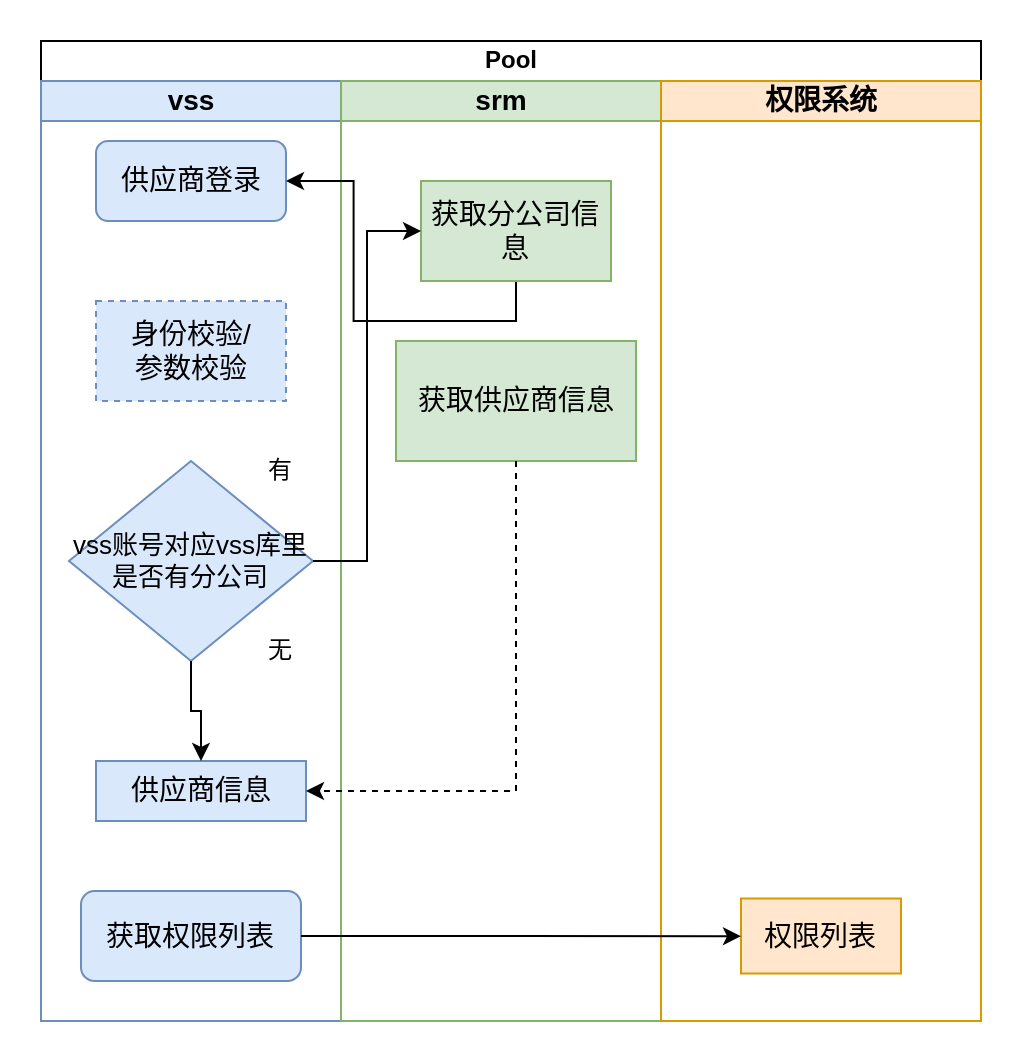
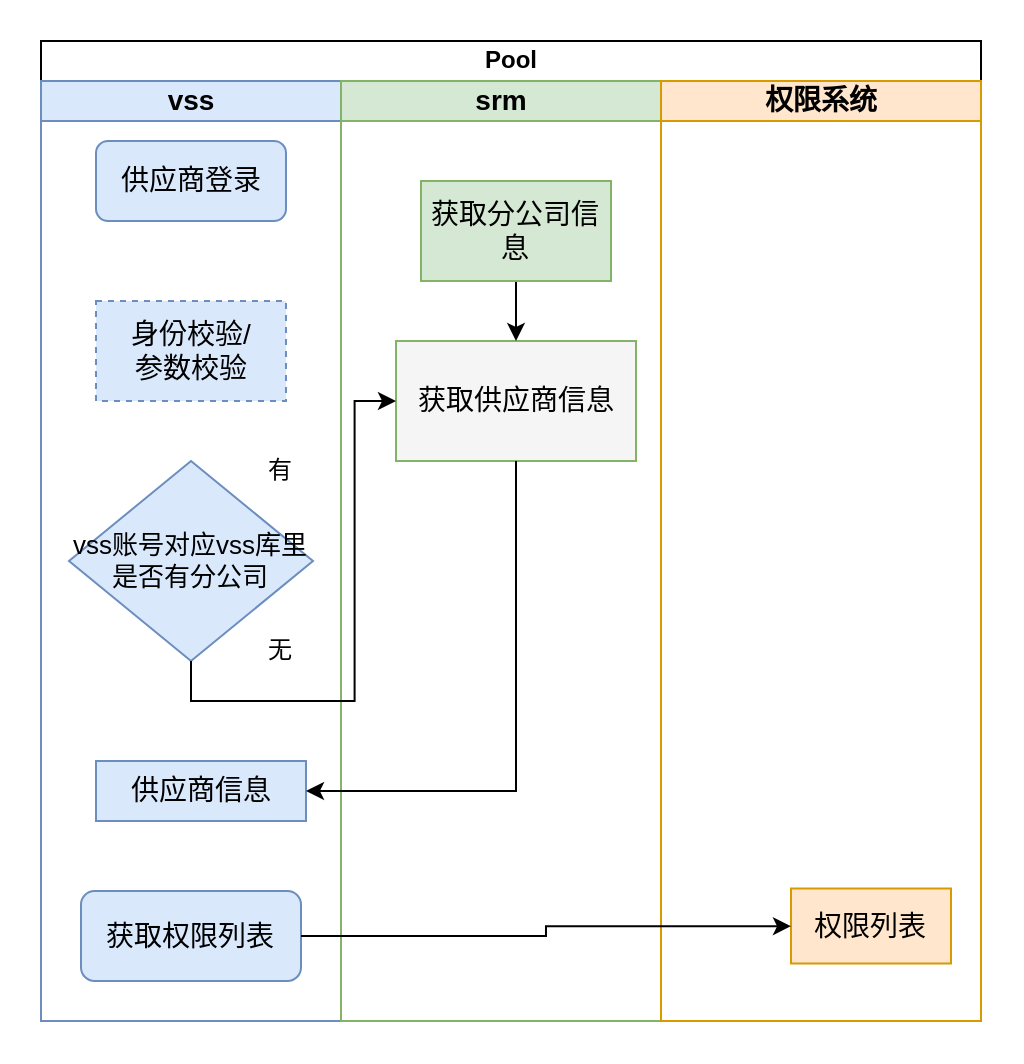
  <mxCell id="0" />
  <mxCell id="1" parent="0" />
  <mxCell id="2" value="Pool" style="swimlane;childLayout=stackLayout;resizeParent=1;resizeParentMax=0;startSize=20;html=1;" vertex="1" parent="1"><mxGeometry x="20" y="20" width="470" height="490" as="geometry" /></mxCell>
  <mxCell id="3" value="&lt;font style=&quot;font-size: 14px;&quot;&gt;vss&lt;/font&gt;" style="swimlane;startSize=20;html=1;fillColor=#dae8fc;strokeColor=#6c8ebf;" vertex="1" parent="2"><mxGeometry y="20" width="150" height="470" as="geometry" /></mxCell>
  <mxCell id="4" value="&lt;font style=&quot;font-size: 14px;&quot;&gt;供应商登录&lt;/font&gt;" style="rounded=1;whiteSpace=wrap;html=1;fillColor=#dae8fc;strokeColor=#6c8ebf;" vertex="1" parent="3"><mxGeometry x="27.5" y="30" width="95" height="40" as="geometry" /></mxCell>
  <mxCell id="5" value="&lt;font style=&quot;font-size: 14px;&quot;&gt;身份校验/&lt;br&gt;参数校验&lt;/font&gt;" style="rounded=0;whiteSpace=wrap;html=1;fillColor=#dae8fc;strokeColor=#6c8ebf;dashed=1;" vertex="1" parent="3"><mxGeometry x="27.5" y="110" width="95" height="50" as="geometry" /></mxCell>
  <mxCell id="6" value="&lt;font style=&quot;font-size: 13px;&quot;&gt;vss账号对应vss库里是否有分公司&lt;/font&gt;" style="rhombus;whiteSpace=wrap;html=1;fillColor=#dae8fc;strokeColor=#6c8ebf;" vertex="1" parent="3"><mxGeometry x="14" y="190" width="122" height="100" as="geometry" /></mxCell>
  <mxCell id="7" value="有" style="text;html=1;strokeColor=none;fillColor=none;align=center;verticalAlign=middle;whiteSpace=wrap;rounded=0;" vertex="1" parent="3"><mxGeometry x="90.0" y="180" width="60" height="30" as="geometry" /></mxCell>
  <mxCell id="8" value="无" style="text;html=1;strokeColor=none;fillColor=none;align=center;verticalAlign=middle;whiteSpace=wrap;rounded=0;" vertex="1" parent="3"><mxGeometry x="90.0" y="270" width="60" height="30" as="geometry" /></mxCell>
  <mxCell id="9" value="&lt;font style=&quot;font-size: 14px;&quot;&gt;供应商信息&lt;/font&gt;" style="rounded=0;whiteSpace=wrap;html=1;fillColor=#dae8fc;strokeColor=#6c8ebf;" vertex="1" parent="3"><mxGeometry x="27.5" y="340" width="105" height="30" as="geometry" /></mxCell>
  <mxCell id="10" value="&lt;font style=&quot;font-size: 14px;&quot;&gt;获取权限列表&lt;/font&gt;" style="rounded=1;whiteSpace=wrap;html=1;fillColor=#dae8fc;strokeColor=#6c8ebf;" vertex="1" parent="3"><mxGeometry x="20" y="405" width="110" height="45" as="geometry" /></mxCell>
  <mxCell id="11" value="&lt;font style=&quot;font-size: 14px;&quot;&gt;srm&lt;/font&gt;" style="swimlane;startSize=20;html=1;fillColor=#d5e8d4;strokeColor=#82b366;" vertex="1" parent="2"><mxGeometry x="150" y="20" width="160" height="470" as="geometry" /></mxCell>
- <mxCell id="12" value="&lt;font style=&quot;font-size: 14px;&quot;&gt;获取供应商信息&lt;/font&gt;" style="rounded=0;whiteSpace=wrap;html=1;fillColor=#d5e8d4;strokeColor=#82b366;" vertex="1" parent="11"><mxGeometry x="27.5" y="130" width="120" height="60" as="geometry" /></mxCell>
- <mxCell id="13" style="edgeStyle=orthogonalEdgeStyle;rounded=0;orthogonalLoop=1;jettySize=auto;html=1;exitX=0.5;exitY=1;exitDx=0;exitDy=0;" edge="1" parent="11" source="14" target="4"><mxGeometry relative="1" as="geometry" /></mxCell>
+ <mxCell id="12" value="&lt;font style=&quot;font-size: 14px;&quot;&gt;获取供应商信息&lt;/font&gt;" style="rounded=0;whiteSpace=wrap;html=1;fillColor=#f5f5f5;strokeColor=#82b366;" vertex="1" parent="11"><mxGeometry x="27.5" y="130" width="120" height="60" as="geometry" /></mxCell>
+ <mxCell id="13" style="edgeStyle=orthogonalEdgeStyle;rounded=0;orthogonalLoop=1;jettySize=auto;html=1;exitX=0.5;exitY=1;exitDx=0;exitDy=0;entryX=0.5;entryY=0;entryDx=0;entryDy=0;" edge="1" parent="11" source="14" target="12"><mxGeometry relative="1" as="geometry" /></mxCell>
  <mxCell id="14" value="&lt;span style=&quot;font-size: 14px;&quot;&gt;获取分公司信息&lt;/span&gt;" style="rounded=0;whiteSpace=wrap;html=1;fillColor=#d5e8d4;strokeColor=#82b366;" vertex="1" parent="11"><mxGeometry x="40" y="50" width="95" height="50" as="geometry" /></mxCell>
  <mxCell id="15" value="&lt;span style=&quot;font-size: 14px;&quot;&gt;权限系统&lt;/span&gt;" style="swimlane;startSize=20;html=1;fillColor=#ffe6cc;strokeColor=#d79b00;" vertex="1" parent="2"><mxGeometry x="310" y="20" width="160" height="470" as="geometry" /></mxCell>
- <mxCell id="16" value="&lt;span style=&quot;font-size: 14px;&quot;&gt;权限列表&lt;/span&gt;" style="rounded=0;whiteSpace=wrap;html=1;fillColor=#ffe6cc;strokeColor=#d79b00;" vertex="1" parent="15"><mxGeometry x="40" y="408.75" width="80" height="37.5" as="geometry" /></mxCell>
- <mxCell id="17" style="edgeStyle=orthogonalEdgeStyle;rounded=0;orthogonalLoop=1;jettySize=auto;html=1;exitX=1;exitY=0.5;exitDx=0;exitDy=0;entryX=0;entryY=0.5;entryDx=0;entryDy=0;" edge="1" parent="2" source="6" target="14"><mxGeometry relative="1" as="geometry" /></mxCell>
- <mxCell id="18" style="edgeStyle=orthogonalEdgeStyle;rounded=0;orthogonalLoop=1;jettySize=auto;html=1;exitX=0.5;exitY=1;exitDx=0;exitDy=0;" edge="1" parent="2" source="6" target="9"><mxGeometry relative="1" as="geometry" /></mxCell>
- <mxCell id="19" style="edgeStyle=orthogonalEdgeStyle;rounded=0;orthogonalLoop=1;jettySize=auto;html=1;exitX=0.5;exitY=1;exitDx=0;exitDy=0;entryX=1;entryY=0.5;entryDx=0;entryDy=0;dashed=1;" edge="1" parent="2" source="12" target="9"><mxGeometry relative="1" as="geometry" /></mxCell>
+ <mxCell id="16" value="&lt;span style=&quot;font-size: 14px;&quot;&gt;权限列表&lt;/span&gt;" style="rounded=0;whiteSpace=wrap;html=1;fillColor=#ffe6cc;strokeColor=#d79b00;" vertex="1" parent="15"><mxGeometry x="65" y="403.75" width="80" height="37.5" as="geometry" /></mxCell>
+ <mxCell id="18" style="edgeStyle=orthogonalEdgeStyle;rounded=0;orthogonalLoop=1;jettySize=auto;html=1;exitX=0.5;exitY=1;exitDx=0;exitDy=0;entryX=0;entryY=0.5;entryDx=0;entryDy=0;" edge="1" parent="2" source="6" target="12"><mxGeometry relative="1" as="geometry" /></mxCell>
+ <mxCell id="19" style="edgeStyle=orthogonalEdgeStyle;rounded=0;orthogonalLoop=1;jettySize=auto;html=1;exitX=0.5;exitY=1;exitDx=0;exitDy=0;entryX=1;entryY=0.5;entryDx=0;entryDy=0;" edge="1" parent="2" source="12" target="9"><mxGeometry relative="1" as="geometry" /></mxCell>
  <mxCell id="20" style="edgeStyle=orthogonalEdgeStyle;rounded=0;orthogonalLoop=1;jettySize=auto;html=1;exitX=1;exitY=0.5;exitDx=0;exitDy=0;" edge="1" parent="2" source="10" target="16"><mxGeometry relative="1" as="geometry" /></mxCell>
